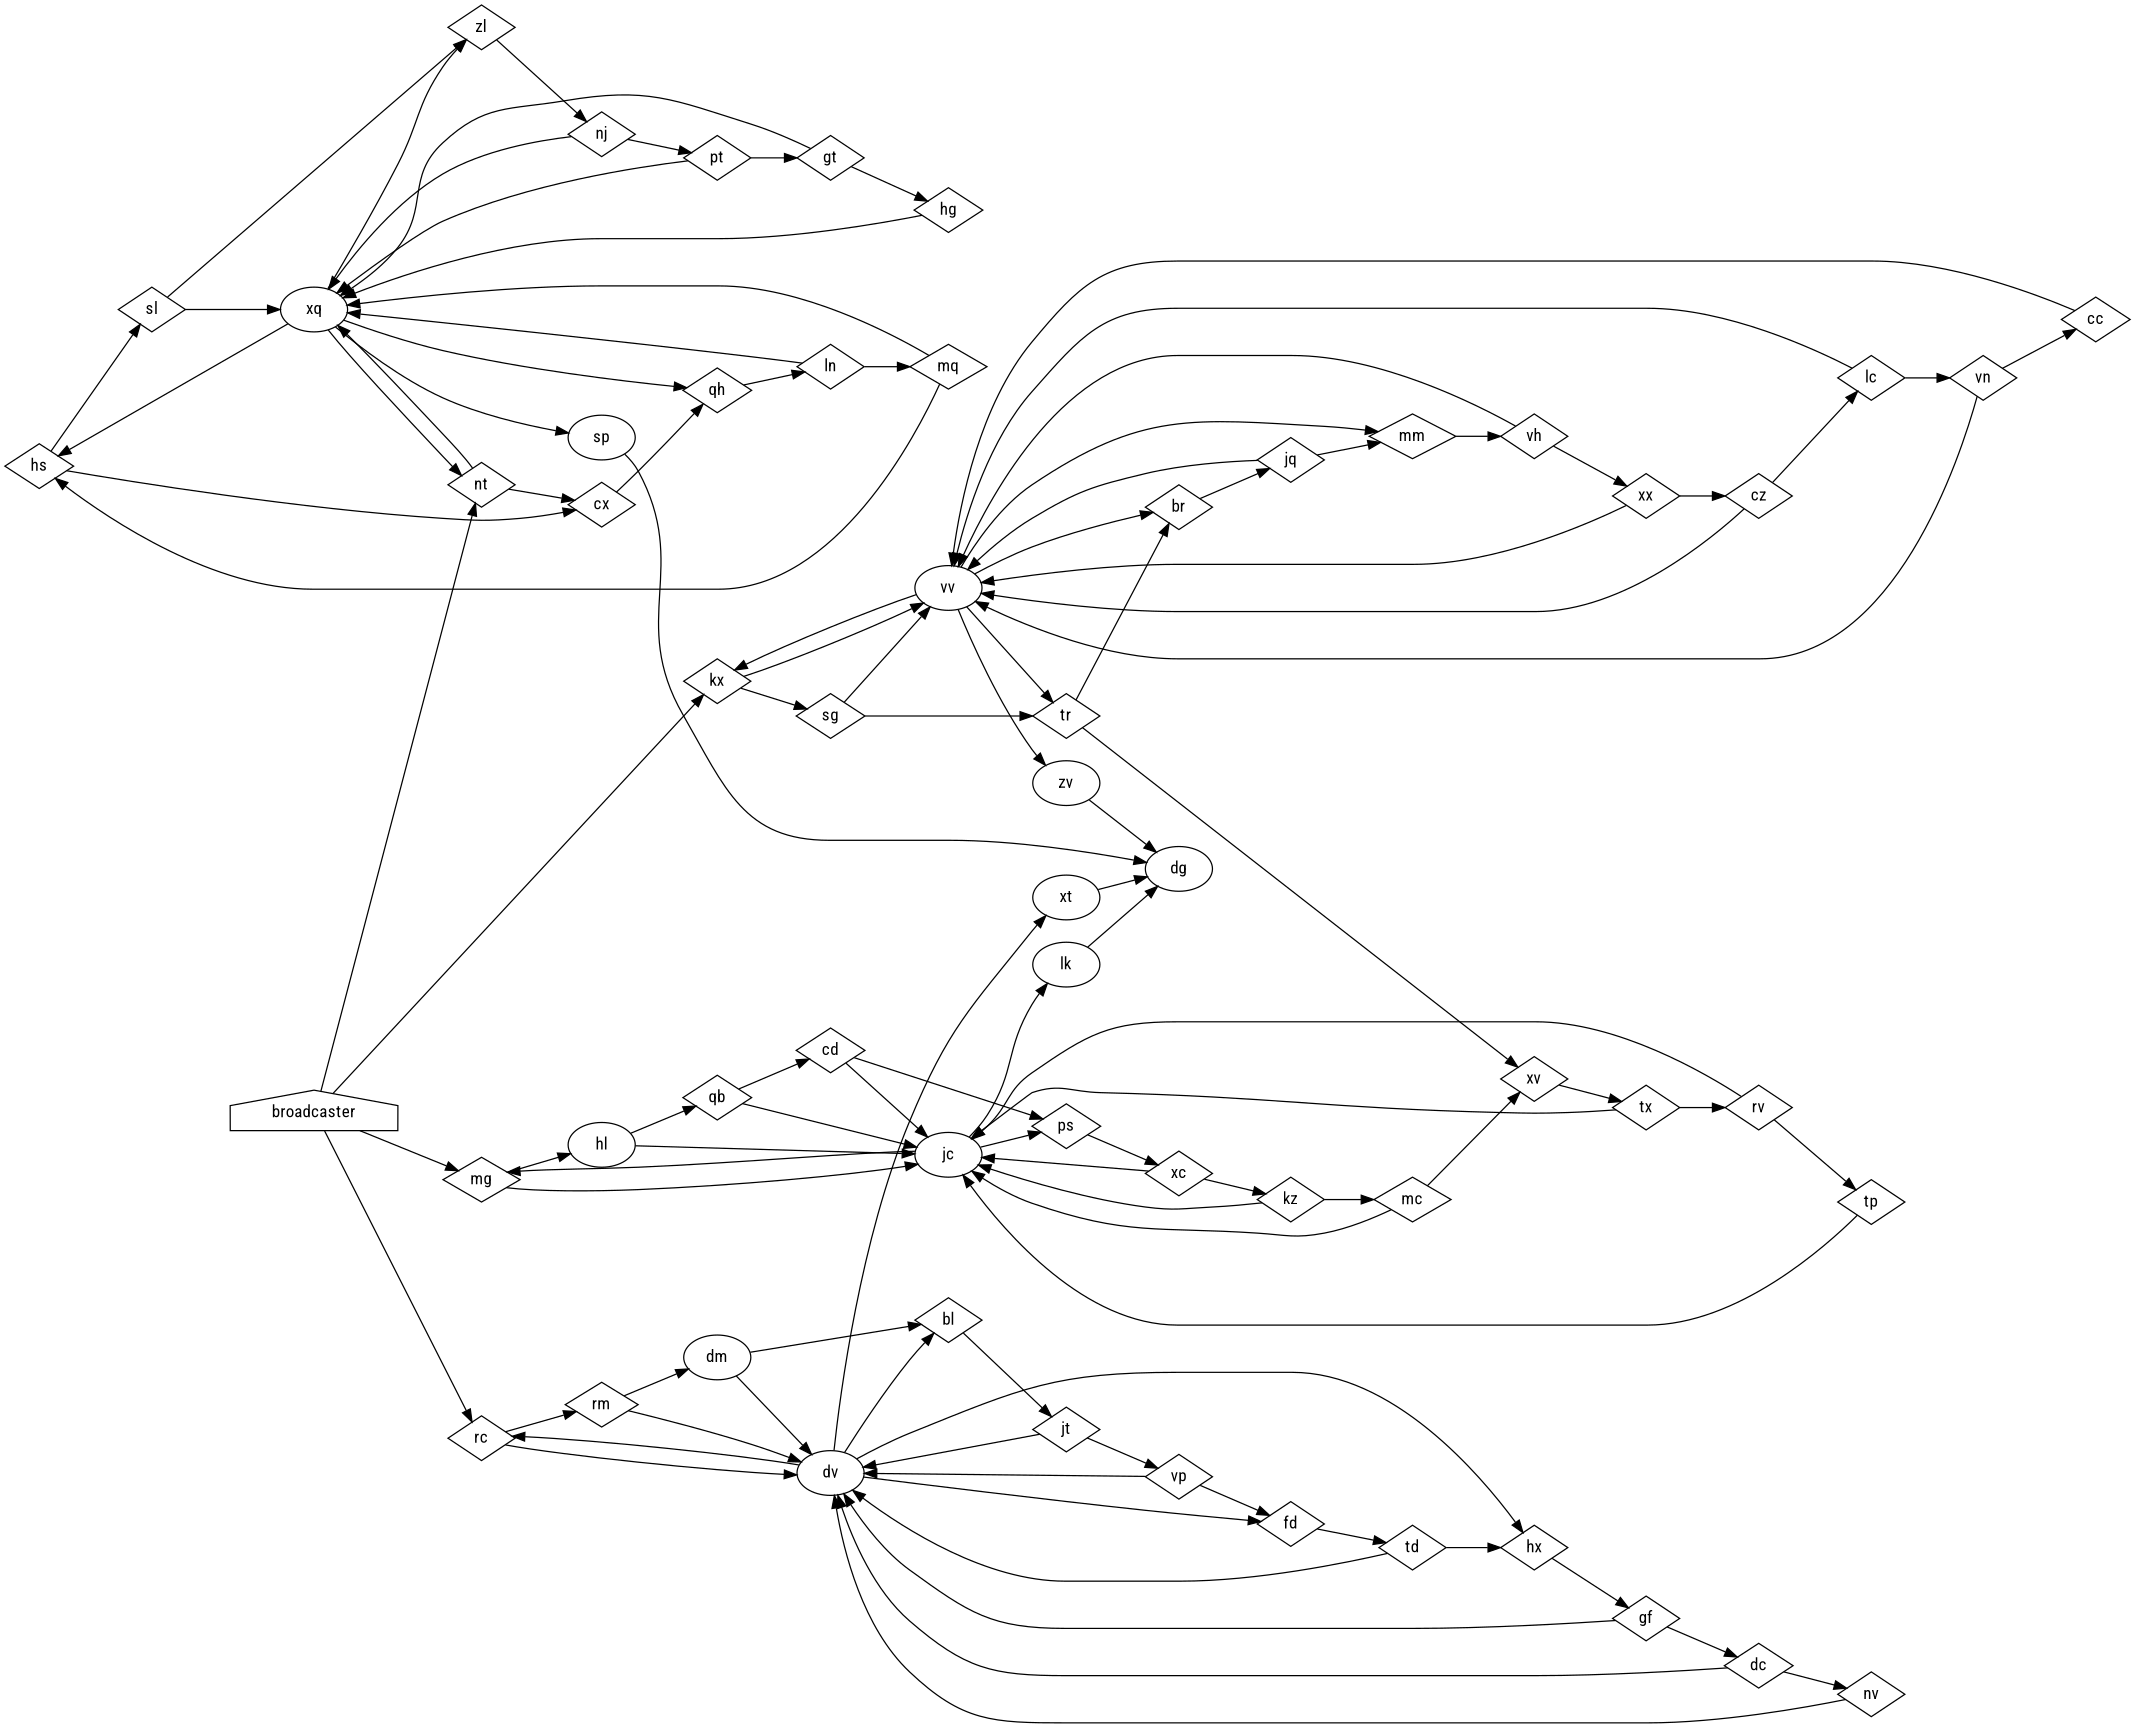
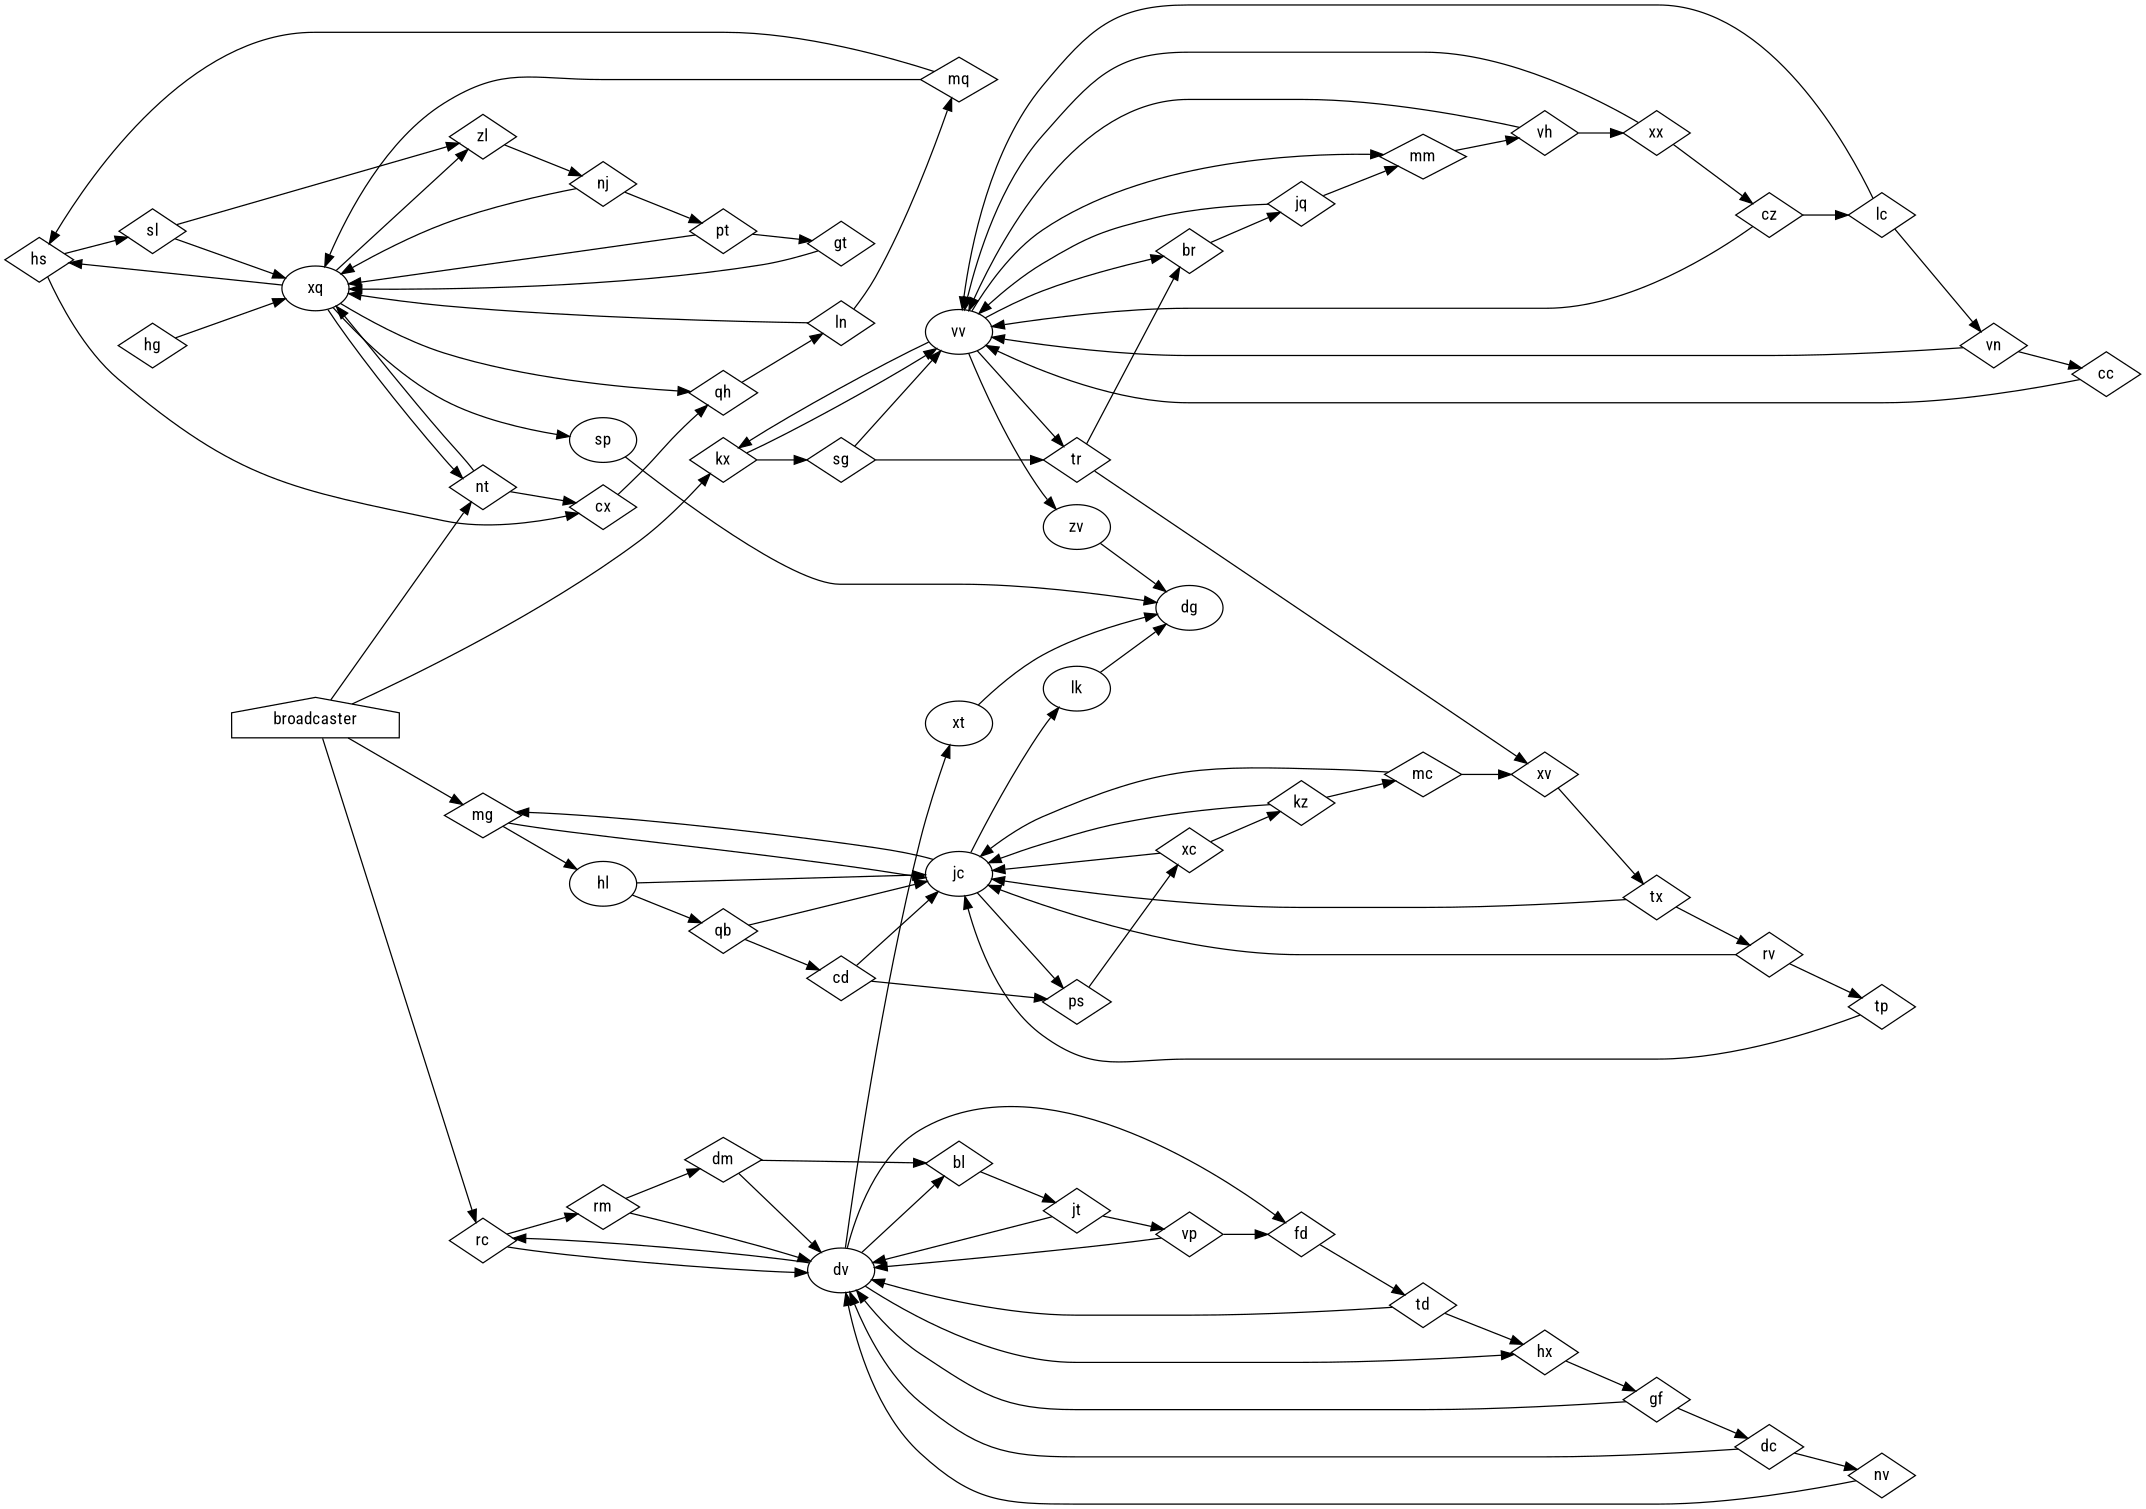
  digraph {
    fontname="Roboto Condensed"
    rankdir=LR
    node [fontname="Roboto Condensed" shape=diamond]
    edge [fontname="Roboto Condensed"]
    n1 [label=hs]
    n2 [label=sl]
    n3 [label=cx]
    n4 [label=xq shape=oval]
    n5 [label=zl]
    n6 [label=dg shape=oval]
    n7 [label=vp]
    n8 [label=fd]
    n9 [label=dv shape=oval]
    n10 [label=td]
    n11 [label=hx]
    n12 [label=bl]
    n13 [label=rc]
    n14 [label=xt shape=oval]
    n15 [label=kz]
    n16 [label=mc]
    n17 [label=jc shape=oval]
    n18 [label=xv]
    n19 [label=lk shape=oval]
    n20 [label=mg]
    n21 [label=ps]
    n22 [label=nv]
    n23 [label=gf]
    n24 [label=dc]
    n25 [label=mm]
    n26 [label=vh]
    n27 [label=vv shape=oval]
    n28 [label=xx]
    n29 [label=jt]
    n30 [label=rm]
    n31 [label=hg]
    n32 [label=qh]
    n33 [label=nt]
    n34 [label=sp shape=oval]
    n35 [label=br]
    n36 [label=jq]
    n37 [label=ln]
    n38 [label=mq]
    n39 [label=nj]
    n40 [label=sg]
    n41 [label=tr]
    n42 [label=zv shape=oval]
    n43 [label=kx]
-   n44 [label=dm shape=ellipse]
+   n44 [label=dm]
    n45 [label=gt]
    n46 [label=tx]
    n47 [label=rv]
    n48 [label=tp]
    n49 [label=hl shape=ellipse]
    n50 [label=qb]
    n51 [label=cd]
    n52 [label=xc]
    n53 [label=pt]
    n54 [label=broadcaster shape=house]
    n55 [label=cz]
    n56 [label=lc]
    n57 [label=vn]
    n58 [label=cc]
    n1 -> n2
    n1 -> n3
    n2 -> n4
    n2 -> n5
    n3 -> n32
    n4 -> n1
    n4 -> n5
    n4 -> n32
    n4 -> n33
    n4 -> n34
    n5 -> n39
    n7 -> n8
    n7 -> n9
    n8 -> n10
    n9 -> n8
    n9 -> n11
    n9 -> n12
    n9 -> n13
    n9 -> n14
    n10 -> n9
    n10 -> n11
    n11 -> n23
    n12 -> n29
    n13 -> n9
    n13 -> n30
    n14 -> n6
    n15 -> n16
    n15 -> n17
    n16 -> n17
    n16 -> n18
    n17 -> n19
    n17 -> n20
    n17 -> n21
    n18 -> n46
    n19 -> n6
    n20 -> n17
    n20 -> n49
    n21 -> n52
    n22 -> n9
    n23 -> n9
    n23 -> n24
    n24 -> n9
    n24 -> n22
    n25 -> n26
    n26 -> n27
    n26 -> n28
    n27 -> n25
    n27 -> n35
    n27 -> n41
    n27 -> n42
    n27 -> n43
    n28 -> n27
    n28 -> n55
    n29 -> n7
    n29 -> n9
    n30 -> n9
    n30 -> n44
    n31 -> n4
    n32 -> n37
    n33 -> n3
    n33 -> n4
    n34 -> n6
    n35 -> n36
    n36 -> n25
    n36 -> n27
    n37 -> n4
    n37 -> n38
    n38 -> n1
    n38 -> n4
    n39 -> n4
    n39 -> n53
    n40 -> n27
    n40 -> n41
    n41 -> n18
    n41 -> n35
    n42 -> n6
    n43 -> n27
    n43 -> n40
    n44 -> n9
    n44 -> n12
    n45 -> n4
-   n45 -> n31
    n46 -> n17
    n46 -> n47
    n47 -> n17
    n47 -> n48
    n48 -> n17
    n49 -> n17
    n49 -> n50
    n50 -> n17
    n50 -> n51
    n51 -> n17
    n51 -> n21
    n52 -> n15
    n52 -> n17
    n53 -> n4
    n53 -> n45
    n54 -> n13
    n54 -> n20
    n54 -> n33
    n54 -> n43
    n55 -> n27
    n55 -> n56
    n56 -> n27
    n56 -> n57
    n57 -> n27
    n57 -> n58
    n58 -> n27
  }
